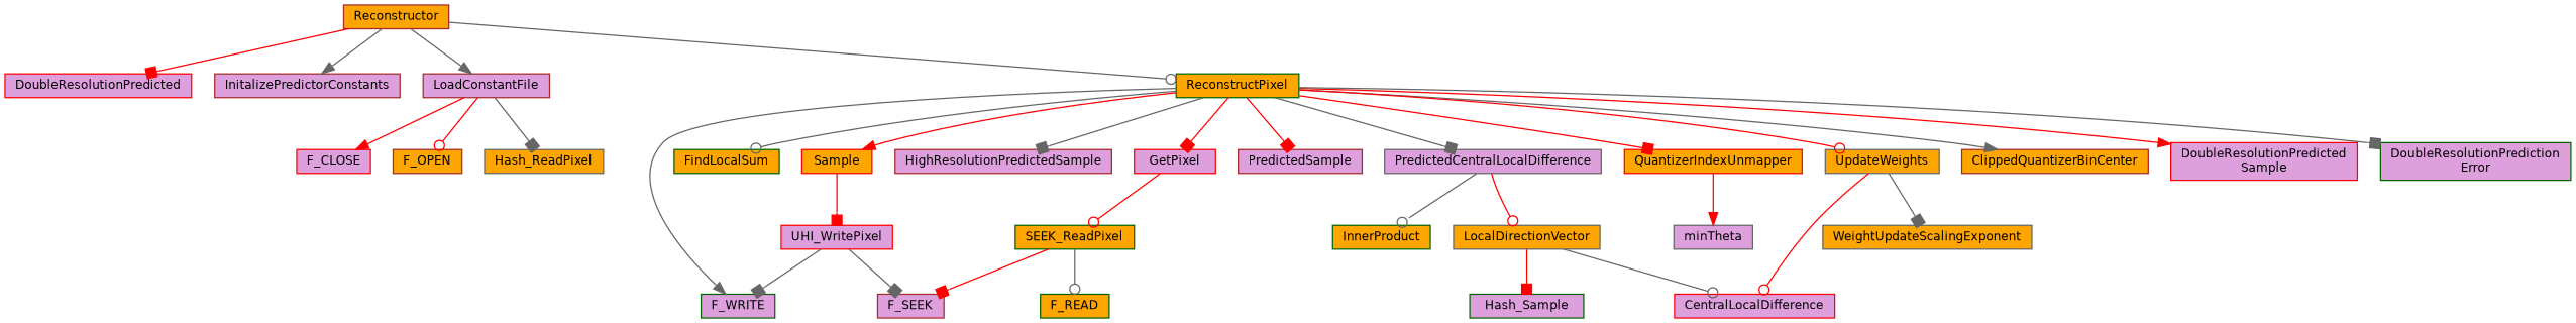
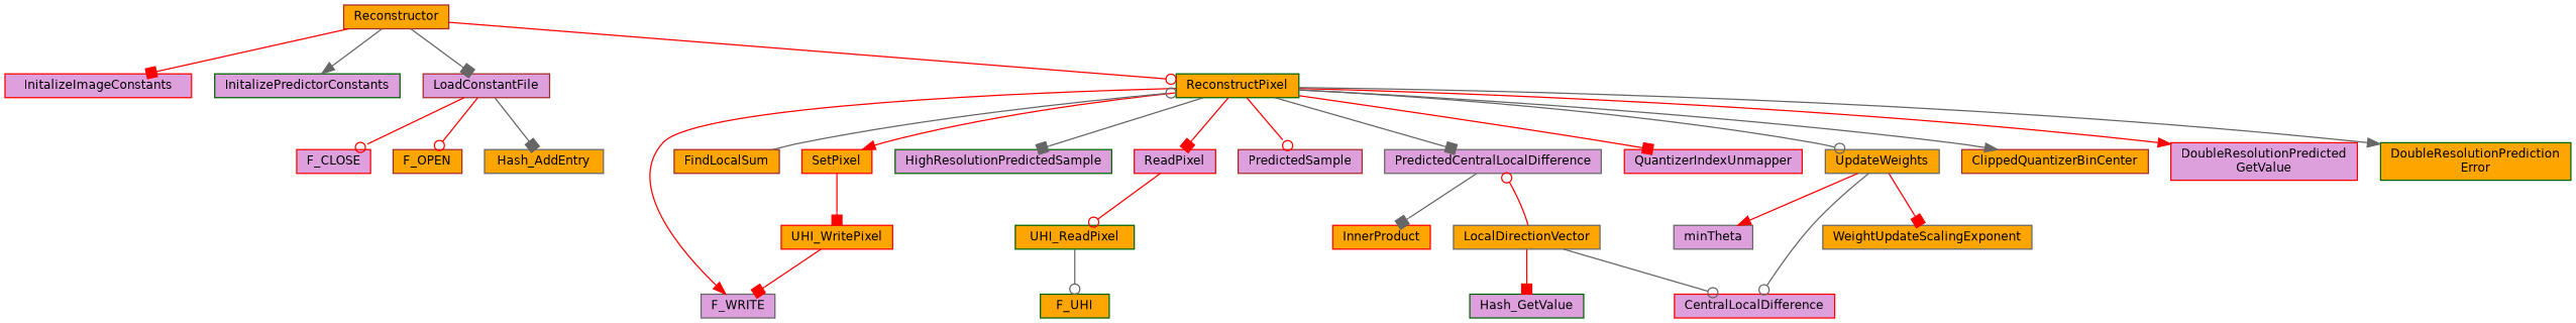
  digraph {
    rankdir=TB
    node [color=red fillcolor=orange fontname=Helvetica fontsize=10 shape=box style=filled]
    edge [arrowhead=box color=red fontname=Helvetica fontsize=10 labelfontname=Helvetica labelfontsize=10 style=solid]
    n1 [color=brown fontcolor=black height=0.2 label=Reconstructor width=0.4]
-   n2 [fillcolor=plum height=0.2 label=DoubleResolutionPredicted width=0.4]
-   n3 [color=brown fillcolor=plum height=0.2 label=InitalizePredictorConstants width=0.4]
+   n2 [fillcolor=plum height=0.2 label=InitalizeImageConstants width=0.4]
+   n3 [color=darkgreen fillcolor=plum height=0.2 label=InitalizePredictorConstants width=0.4]
    n4 [color=brown fillcolor=plum height=0.2 label=LoadConstantFile width=0.4]
    n5 [color=darkgreen height=0.2 label=ReconstructPixel width=0.4]
    n6 [fillcolor=plum height=0.2 label=F_CLOSE width=0.4]
    n7 [color=brown height=0.2 label=F_OPEN width=0.4]
-   n8 [color=gray40 height=0.2 label=Hash_ReadPixel width=0.4]
+   n8 [color=gray40 height=0.2 label=Hash_AddEntry width=0.4]
    n9 [color=brown height=0.2 label=ClippedQuantizerBinCenter width=0.4]
-   n10 [fillcolor=plum height=0.2 label="DoubleResolutionPredicted\lSample" width=0.4]
-   n11 [color=darkgreen fillcolor=plum height=0.2 label="DoubleResolutionPrediction\lError" width=0.4]
-   n12 [color=darkgreen fillcolor=plum height=0.2 label=F_WRITE width=0.4]
-   n13 [color=darkgreen height=0.2 label=FindLocalSum width=0.4]
-   n14 [fillcolor=plum height=0.2 label=GetPixel width=0.4]
-   n15 [color=brown fillcolor=plum height=0.2 label=HighResolutionPredictedSample width=0.4]
+   n10 [fillcolor=plum height=0.2 label="DoubleResolutionPredicted\lGetValue" width=0.4]
+   n11 [color=darkgreen height=0.2 label="DoubleResolutionPrediction\lError" width=0.4]
+   n12 [color=gray40 fillcolor=plum height=0.2 label=F_WRITE width=0.4]
+   n13 [color=brown height=0.2 label=FindLocalSum width=0.4]
+   n14 [fillcolor=plum height=0.2 label=ReadPixel width=0.4]
+   n15 [color=darkgreen fillcolor=plum height=0.2 label=HighResolutionPredictedSample width=0.4]
    n16 [color=gray40 fillcolor=plum height=0.2 label=PredictedCentralLocalDifference width=0.4]
    n17 [color=brown fillcolor=plum height=0.2 label=PredictedSample width=0.4]
-   n18 [height=0.2 label=QuantizerIndexUnmapper width=0.4]
-   n19 [height=0.2 label=Sample width=0.4]
+   n18 [fillcolor=plum height=0.2 label=QuantizerIndexUnmapper width=0.4]
+   n19 [height=0.2 label=SetPixel width=0.4]
    n20 [color=gray40 height=0.2 label=UpdateWeights width=0.4]
-   n21 [color=darkgreen height=0.2 label=SEEK_ReadPixel width=0.4]
-   n22 [color=darkgreen height=0.2 label=InnerProduct width=0.4]
+   n21 [color=darkgreen height=0.2 label=UHI_ReadPixel width=0.4]
+   n22 [height=0.2 label=InnerProduct width=0.4]
    n23 [color=gray40 height=0.2 label=LocalDirectionVector width=0.4]
    n24 [color=gray40 fillcolor=plum height=0.2 label=minTheta width=0.4]
-   n25 [fillcolor=plum height=0.2 label=UHI_WritePixel width=0.4]
+   n25 [height=0.2 label=UHI_WritePixel width=0.4]
    n26 [fillcolor=plum height=0.2 label=CentralLocalDifference width=0.4]
    n27 [color=gray40 height=0.2 label=WeightUpdateScalingExponent width=0.4]
-   n28 [color=darkgreen height=0.2 label=F_READ width=0.4]
-   n29 [color=brown fillcolor=plum height=0.2 label=F_SEEK width=0.4]
-   n30 [color=darkgreen fillcolor=plum height=0.2 label=Hash_Sample width=0.4]
+   n28 [color=darkgreen height=0.2 label=F_UHI width=0.4]
+   n30 [color=darkgreen fillcolor=plum height=0.2 label=Hash_GetValue width=0.4]
    n1 -> n2
    n1 -> n3 [arrowhead=normal color=gray40]
-   n1 -> n4 [arrowhead=normal color=gray40]
-   n1 -> n5 [arrowhead=odot color=gray40]
-   n4 -> n6 [arrowhead=normal]
+   n1 -> n4 [color=gray40]
+   n1 -> n5 [arrowhead=odot]
+   n4 -> n6 [arrowhead=odot]
    n4 -> n7 [arrowhead=odot]
    n4 -> n8 [color=gray40]
    n5 -> n9 [arrowhead=normal color=gray40]
    n5 -> n10 [arrowhead=normal]
-   n5 -> n11 [color=gray40]
-   n5 -> n12 [arrowhead=normal color=gray40]
-   n5 -> n13 [arrowhead=odot color=gray40]
+   n5 -> n11 [arrowhead=normal color=gray40]
+   n5 -> n12 [arrowhead=normal]
+   n13 -> n5 [arrowhead=odot color=gray40]
    n5 -> n14
    n5 -> n15 [color=gray40]
    n5 -> n16 [color=gray40]
-   n5 -> n17
+   n5 -> n17 [arrowhead=odot]
    n5 -> n18
    n5 -> n19 [arrowhead=normal]
-   n5 -> n20 [arrowhead=odot]
+   n5 -> n20 [arrowhead=odot color=gray40]
    n14 -> n21 [arrowhead=odot]
-   n16 -> n22 [arrowhead=odot color=gray40]
-   n16 -> n23 [arrowhead=odot]
-   n18 -> n24 [arrowhead=normal]
+   n16 -> n22 [color=gray40]
+   n23 -> n16 [arrowhead=odot]
+   n20 -> n24 [arrowhead=normal]
    n19 -> n25
-   n20 -> n26 [arrowhead=odot]
-   n20 -> n27 [color=gray40]
+   n20 -> n26 [arrowhead=odot color=gray40]
+   n20 -> n27
    n21 -> n28 [arrowhead=odot color=gray40]
-   n21 -> n29
    n23 -> n26 [arrowhead=odot color=gray40]
    n23 -> n30
-   n25 -> n12 [color=gray40]
-   n25 -> n29 [color=gray40]
+   n25 -> n12
  }
